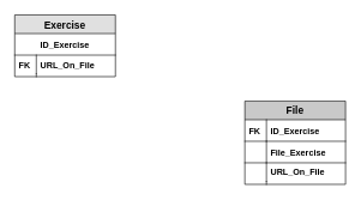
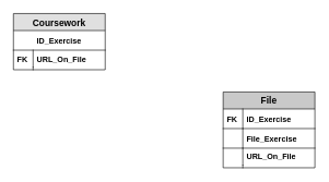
  <mxCell id="0" />
  <mxCell id="1" parent="0" />
- <mxCell id="2" value="Exercise" style="swimlane;fontStyle=1;childLayout=stackLayout;horizontal=1;startSize=26;fillColor=#e0e0e0;horizontalStack=0;resizeParent=1;resizeParentMax=0;resizeLast=0;collapsible=1;marginBottom=0;swimlaneFillColor=#ffffff;align=center;fontSize=14;shadow=0;labelBackgroundColor=none;strokeColor=#000000;" vertex="1" parent="1"><mxGeometry x="20" y="20" width="140" height="86" as="geometry" /></mxCell>
+ <mxCell id="2" value="Coursework" style="swimlane;fontStyle=1;childLayout=stackLayout;horizontal=1;startSize=26;fillColor=#e0e0e0;horizontalStack=0;resizeParent=1;resizeParentMax=0;resizeLast=0;collapsible=1;marginBottom=0;swimlaneFillColor=#ffffff;align=center;fontSize=14;shadow=0;labelBackgroundColor=none;strokeColor=#000000;" vertex="1" parent="1"><mxGeometry x="20" y="20" width="140" height="86" as="geometry" /></mxCell>
  <mxCell id="3" value="ID_Exercise" style="shape=partialRectangle;top=0;left=0;right=0;bottom=1;align=left;verticalAlign=middle;fillColor=none;spacingLeft=34;spacingRight=4;overflow=hidden;rotatable=0;points=[[0,0.5],[1,0.5]];portConstraint=eastwest;dropTarget=0;fontStyle=1;fontSize=12;" vertex="1" parent="2"><mxGeometry y="26" width="140" height="30" as="geometry" /></mxCell>
  <mxCell id="4" value="URL_On_File" style="shape=partialRectangle;top=0;left=0;right=0;bottom=0;align=left;verticalAlign=top;fillColor=none;spacingLeft=34;spacingRight=4;overflow=hidden;rotatable=0;points=[[0,0.5],[1,0.5]];portConstraint=eastwest;dropTarget=0;fontSize=12;fontStyle=1" vertex="1" parent="2"><mxGeometry y="56" width="140" height="26" as="geometry" /></mxCell>
  <mxCell id="5" value="FK" style="shape=partialRectangle;top=0;left=0;bottom=0;fillColor=none;align=left;verticalAlign=top;spacingLeft=4;spacingRight=4;overflow=hidden;rotatable=0;points=[];portConstraint=eastwest;part=1;fontSize=12;fontStyle=1" vertex="1" connectable="0" parent="4"><mxGeometry width="30" height="26" as="geometry" /></mxCell>
  <mxCell id="6" value="" style="shape=partialRectangle;top=0;left=0;right=0;bottom=0;align=left;verticalAlign=top;fillColor=none;spacingLeft=34;spacingRight=4;overflow=hidden;rotatable=0;points=[[0,0.5],[1,0.5]];portConstraint=eastwest;dropTarget=0;fontSize=12;fontStyle=1" vertex="1" parent="2"><mxGeometry y="82" width="140" height="4" as="geometry" /></mxCell>
  <mxCell id="7" value="" style="shape=partialRectangle;top=0;left=0;bottom=0;fillColor=none;align=left;verticalAlign=top;spacingLeft=4;spacingRight=4;overflow=hidden;rotatable=0;points=[];portConstraint=eastwest;part=1;fontSize=12;fontStyle=1" vertex="1" connectable="0" parent="6"><mxGeometry width="30" height="4" as="geometry" /></mxCell>
  <mxCell id="8" value="File" style="swimlane;fontStyle=1;childLayout=stackLayout;horizontal=1;startSize=26;fillColor=#C9C9C9;horizontalStack=0;resizeParent=1;resizeParentMax=0;resizeLast=0;collapsible=1;marginBottom=0;swimlaneFillColor=#ffffff;align=center;fontSize=14;shadow=0;labelBackgroundColor=none;strokeColor=#000000;glass=0;" vertex="1" parent="1"><mxGeometry x="340" y="140" width="140" height="116" as="geometry" /></mxCell>
  <mxCell id="9" value="ID_Exercise" style="shape=partialRectangle;top=0;left=0;right=0;bottom=1;align=left;verticalAlign=middle;fillColor=none;spacingLeft=34;spacingRight=4;overflow=hidden;rotatable=0;points=[[0,0.5],[1,0.5]];portConstraint=eastwest;dropTarget=0;fontStyle=1;fontSize=12;" vertex="1" parent="8"><mxGeometry y="26" width="140" height="30" as="geometry" /></mxCell>
  <mxCell id="10" value="FK" style="shape=partialRectangle;top=0;left=0;bottom=0;fillColor=none;align=left;verticalAlign=middle;spacingLeft=4;spacingRight=4;overflow=hidden;rotatable=0;points=[];portConstraint=eastwest;part=1;fontSize=12;fontStyle=1" vertex="1" connectable="0" parent="9"><mxGeometry width="30" height="30" as="geometry" /></mxCell>
  <mxCell id="11" value="File_Exercise" style="shape=partialRectangle;top=0;left=0;right=0;bottom=1;align=left;verticalAlign=middle;fillColor=none;spacingLeft=34;spacingRight=4;overflow=hidden;rotatable=0;points=[[0,0.5],[1,0.5]];portConstraint=eastwest;dropTarget=0;fontStyle=1;fontSize=12;" vertex="1" parent="8"><mxGeometry y="56" width="140" height="30" as="geometry" /></mxCell>
  <mxCell id="12" value="" style="shape=partialRectangle;top=0;left=0;bottom=0;fillColor=none;align=left;verticalAlign=middle;spacingLeft=4;spacingRight=4;overflow=hidden;rotatable=0;points=[];portConstraint=eastwest;part=1;fontSize=12;fontStyle=1" vertex="1" connectable="0" parent="11"><mxGeometry width="30" height="30" as="geometry" /></mxCell>
  <mxCell id="13" value="URL_On_File" style="shape=partialRectangle;top=0;left=0;right=0;bottom=0;align=left;verticalAlign=top;fillColor=none;spacingLeft=34;spacingRight=4;overflow=hidden;rotatable=0;points=[[0,0.5],[1,0.5]];portConstraint=eastwest;dropTarget=0;fontSize=12;fontStyle=1" vertex="1" parent="8"><mxGeometry y="86" width="140" height="26" as="geometry" /></mxCell>
  <mxCell id="14" value="" style="shape=partialRectangle;top=0;left=0;bottom=0;fillColor=none;align=left;verticalAlign=top;spacingLeft=4;spacingRight=4;overflow=hidden;rotatable=0;points=[];portConstraint=eastwest;part=1;fontSize=12;fontStyle=1" vertex="1" connectable="0" parent="13"><mxGeometry width="30" height="26" as="geometry" /></mxCell>
  <mxCell id="15" value="" style="shape=partialRectangle;top=0;left=0;right=0;bottom=0;align=left;verticalAlign=top;fillColor=none;spacingLeft=34;spacingRight=4;overflow=hidden;rotatable=0;points=[[0,0.5],[1,0.5]];portConstraint=eastwest;dropTarget=0;fontSize=12;fontStyle=1" vertex="1" parent="8"><mxGeometry y="112" width="140" height="4" as="geometry" /></mxCell>
  <mxCell id="16" value="" style="shape=partialRectangle;top=0;left=0;bottom=0;fillColor=none;align=left;verticalAlign=top;spacingLeft=4;spacingRight=4;overflow=hidden;rotatable=0;points=[];portConstraint=eastwest;part=1;fontSize=12;fontStyle=1" vertex="1" connectable="0" parent="15"><mxGeometry width="30" height="4" as="geometry" /></mxCell>
